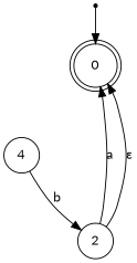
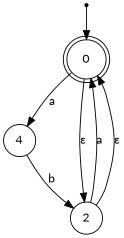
  digraph {
    fontname=Lato
    rankdir=TB
    node [fontname=Lato shape=circle]
    edge [fontname=Lato]
    0 [shape=doublecircle]
    n2 [label=4]
    2
    q [shape=point]
+   0 -> n2 [label=a]
+   0 -> 2 [label="ε"]
    n2 -> 2 [label=b]
    2 -> 0 [label=a]
    2 -> 0 [label="ε"]
    q -> 0
  }
